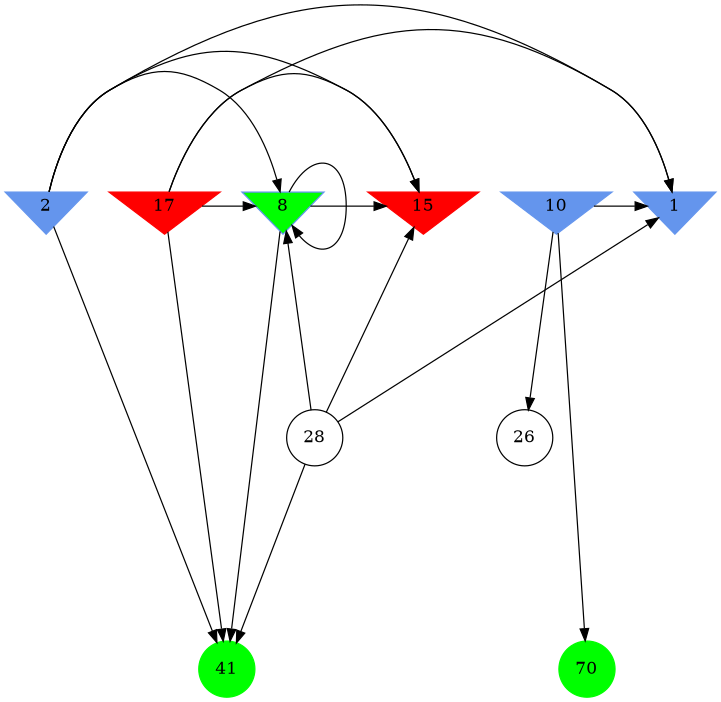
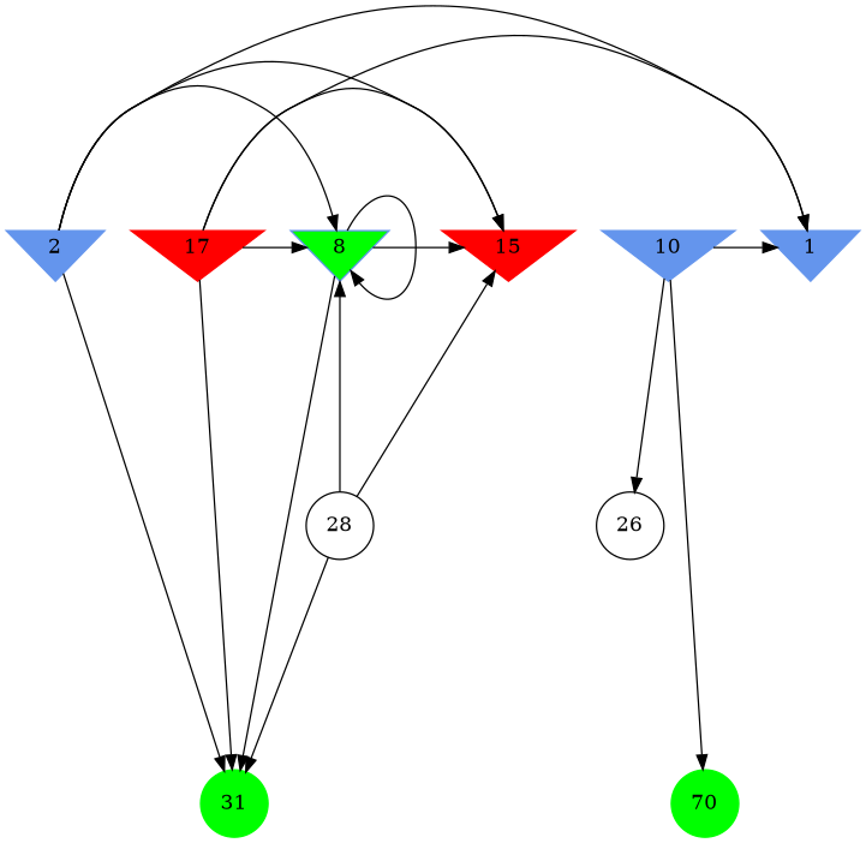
  digraph {
    ranksep=2.0
    node [color=cornflowerblue shape=invtriangle style=filled]
    1
    2
    8 [fillcolor=green]
    10
    15 [color=red]
    17 [color=red]
    26 [color=black shape=circle style=""]
    28 [color=black shape=circle style=""]
    n9 [color=green label=70 shape=circle]
-   31 [color=green shape=circle label=41]
+   31 [color=green shape=circle]
    subgraph sub_1 {
      rank=same
      1
      2
      8
      10
      15
      17
    }
    subgraph sub_2 {
      rank=same
      26
      28
    }
    subgraph sub_3 {
      rank=same
      n9
      31
    }
    2 -> 1
    2 -> 8
    2 -> 15
    2 -> 31
    8 -> 8
    8 -> 15
    8 -> 31
    10 -> 1
    10 -> 26
    10 -> n9
    17 -> 1
    17 -> 8
    17 -> 15
    17 -> 31
-   28 -> 1
    28 -> 8
    28 -> 15
    28 -> 31
  }
